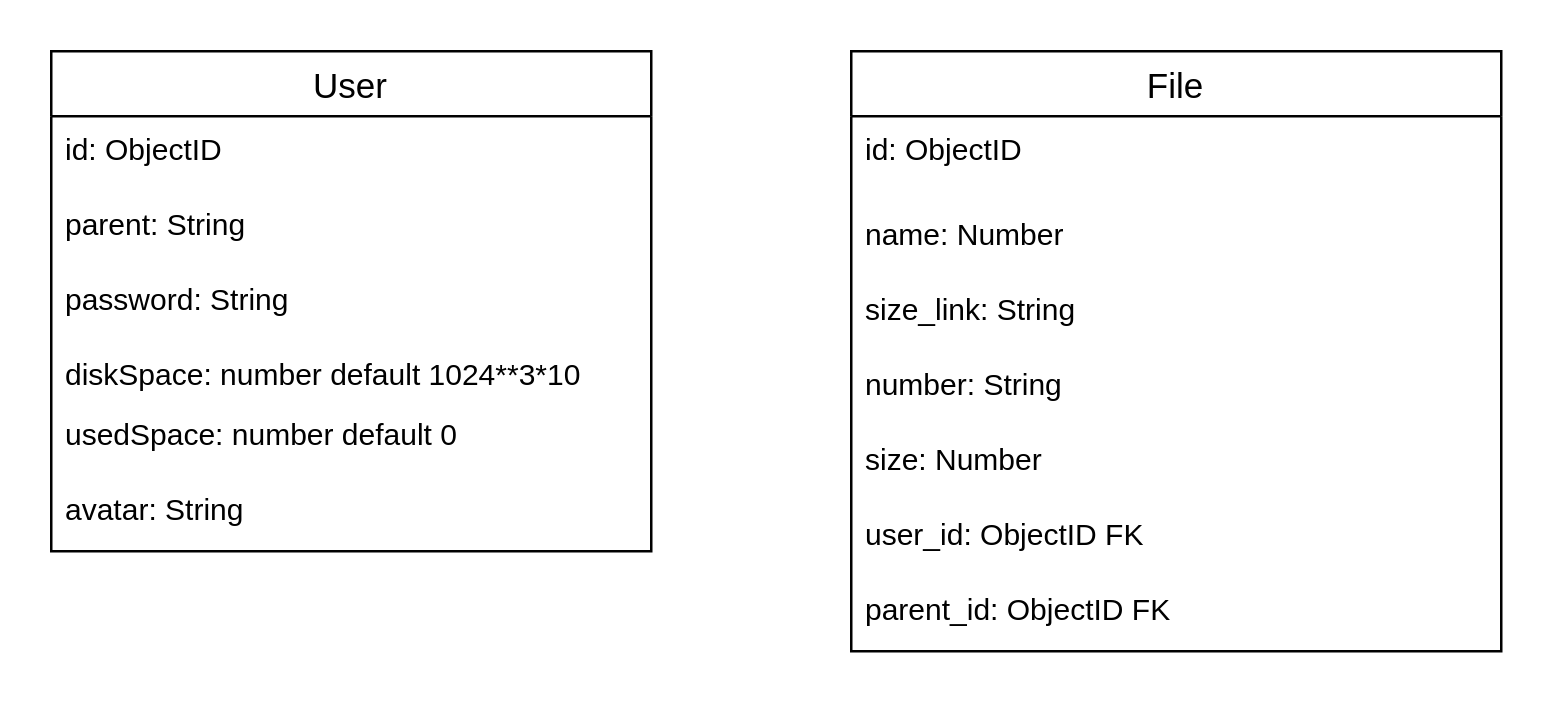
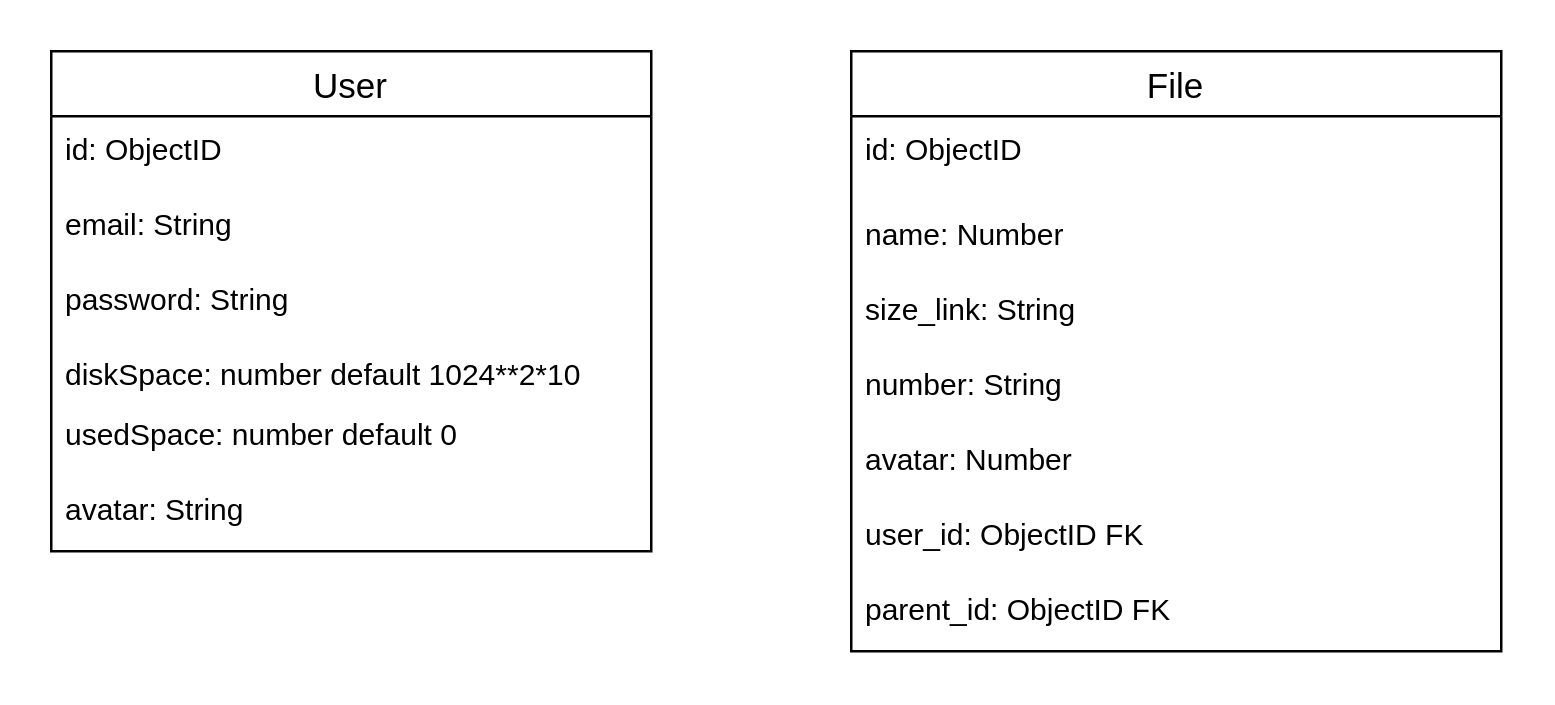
  <mxCell id="0" />
  <mxCell id="1" parent="0" />
  <mxCell id="2" value="User" style="swimlane;fontStyle=0;childLayout=stackLayout;horizontal=1;startSize=26;horizontalStack=0;resizeParent=1;resizeParentMax=0;resizeLast=0;collapsible=1;marginBottom=0;align=center;fontSize=14;" vertex="1" parent="1"><mxGeometry x="20" y="20" width="240" height="200" as="geometry" /></mxCell>
  <mxCell id="3" value="id: ObjectID" style="text;strokeColor=none;fillColor=none;spacingLeft=4;spacingRight=4;overflow=hidden;rotatable=0;points=[[0,0.5],[1,0.5]];portConstraint=eastwest;fontSize=12;" vertex="1" parent="2"><mxGeometry y="26" width="240" height="30" as="geometry" /></mxCell>
- <mxCell id="4" value="parent: String" style="text;strokeColor=none;fillColor=none;spacingLeft=4;spacingRight=4;overflow=hidden;rotatable=0;points=[[0,0.5],[1,0.5]];portConstraint=eastwest;fontSize=12;" vertex="1" parent="2"><mxGeometry y="56" width="240" height="30" as="geometry" /></mxCell>
+ <mxCell id="4" value="email: String" style="text;strokeColor=none;fillColor=none;spacingLeft=4;spacingRight=4;overflow=hidden;rotatable=0;points=[[0,0.5],[1,0.5]];portConstraint=eastwest;fontSize=12;" vertex="1" parent="2"><mxGeometry y="56" width="240" height="30" as="geometry" /></mxCell>
  <mxCell id="5" value="password: String" style="text;strokeColor=none;fillColor=none;spacingLeft=4;spacingRight=4;overflow=hidden;rotatable=0;points=[[0,0.5],[1,0.5]];portConstraint=eastwest;fontSize=12;" vertex="1" parent="2"><mxGeometry y="86" width="240" height="30" as="geometry" /></mxCell>
- <mxCell id="6" value="diskSpace: number default 1024**3*10" style="text;strokeColor=none;fillColor=none;spacingLeft=4;spacingRight=4;overflow=hidden;rotatable=0;points=[[0,0.5],[1,0.5]];portConstraint=eastwest;fontSize=12;" vertex="1" parent="2"><mxGeometry y="116" width="240" height="24" as="geometry" /></mxCell>
+ <mxCell id="6" value="diskSpace: number default 1024**2*10" style="text;strokeColor=none;fillColor=none;spacingLeft=4;spacingRight=4;overflow=hidden;rotatable=0;points=[[0,0.5],[1,0.5]];portConstraint=eastwest;fontSize=12;" vertex="1" parent="2"><mxGeometry y="116" width="240" height="24" as="geometry" /></mxCell>
  <mxCell id="7" value="usedSpace: number default 0" style="text;strokeColor=none;fillColor=none;spacingLeft=4;spacingRight=4;overflow=hidden;rotatable=0;points=[[0,0.5],[1,0.5]];portConstraint=eastwest;fontSize=12;" vertex="1" parent="2"><mxGeometry y="140" width="240" height="30" as="geometry" /></mxCell>
  <mxCell id="8" value="avatar: String" style="text;strokeColor=none;fillColor=none;spacingLeft=4;spacingRight=4;overflow=hidden;rotatable=0;points=[[0,0.5],[1,0.5]];portConstraint=eastwest;fontSize=12;" vertex="1" parent="2"><mxGeometry y="170" width="240" height="30" as="geometry" /></mxCell>
  <mxCell id="9" value="File" style="swimlane;fontStyle=0;childLayout=stackLayout;horizontal=1;startSize=26;horizontalStack=0;resizeParent=1;resizeParentMax=0;resizeLast=0;collapsible=1;marginBottom=0;align=center;fontSize=14;" vertex="1" parent="1"><mxGeometry x="340" y="20" width="260" height="240" as="geometry" /></mxCell>
  <mxCell id="10" value="id: ObjectID" style="text;strokeColor=none;fillColor=none;spacingLeft=4;spacingRight=4;overflow=hidden;rotatable=0;points=[[0,0.5],[1,0.5]];portConstraint=eastwest;fontSize=12;" vertex="1" parent="9"><mxGeometry y="26" width="260" height="34" as="geometry" /></mxCell>
  <mxCell id="11" value="name: Number" style="text;strokeColor=none;fillColor=none;spacingLeft=4;spacingRight=4;overflow=hidden;rotatable=0;points=[[0,0.5],[1,0.5]];portConstraint=eastwest;fontSize=12;" vertex="1" parent="9"><mxGeometry y="60" width="260" height="30" as="geometry" /></mxCell>
  <mxCell id="12" value="size_link: String" style="text;strokeColor=none;fillColor=none;spacingLeft=4;spacingRight=4;overflow=hidden;rotatable=0;points=[[0,0.5],[1,0.5]];portConstraint=eastwest;fontSize=12;" vertex="1" parent="9"><mxGeometry y="90" width="260" height="30" as="geometry" /></mxCell>
  <mxCell id="13" value="number: String" style="text;strokeColor=none;fillColor=none;spacingLeft=4;spacingRight=4;overflow=hidden;rotatable=0;points=[[0,0.5],[1,0.5]];portConstraint=eastwest;fontSize=12;" vertex="1" parent="9"><mxGeometry y="120" width="260" height="30" as="geometry" /></mxCell>
- <mxCell id="14" value="size: Number" style="text;strokeColor=none;fillColor=none;spacingLeft=4;spacingRight=4;overflow=hidden;rotatable=0;points=[[0,0.5],[1,0.5]];portConstraint=eastwest;fontSize=12;" vertex="1" parent="9"><mxGeometry y="150" width="260" height="30" as="geometry" /></mxCell>
+ <mxCell id="14" value="avatar: Number" style="text;strokeColor=none;fillColor=none;spacingLeft=4;spacingRight=4;overflow=hidden;rotatable=0;points=[[0,0.5],[1,0.5]];portConstraint=eastwest;fontSize=12;" vertex="1" parent="9"><mxGeometry y="150" width="260" height="30" as="geometry" /></mxCell>
  <mxCell id="15" value="user_id: ObjectID FK" style="text;strokeColor=none;fillColor=none;spacingLeft=4;spacingRight=4;overflow=hidden;rotatable=0;points=[[0,0.5],[1,0.5]];portConstraint=eastwest;fontSize=12;" vertex="1" parent="9"><mxGeometry y="180" width="260" height="30" as="geometry" /></mxCell>
  <mxCell id="16" value="parent_id: ObjectID FK" style="text;strokeColor=none;fillColor=none;spacingLeft=4;spacingRight=4;overflow=hidden;rotatable=0;points=[[0,0.5],[1,0.5]];portConstraint=eastwest;fontSize=12;" vertex="1" parent="9"><mxGeometry y="210" width="260" height="30" as="geometry" /></mxCell>
